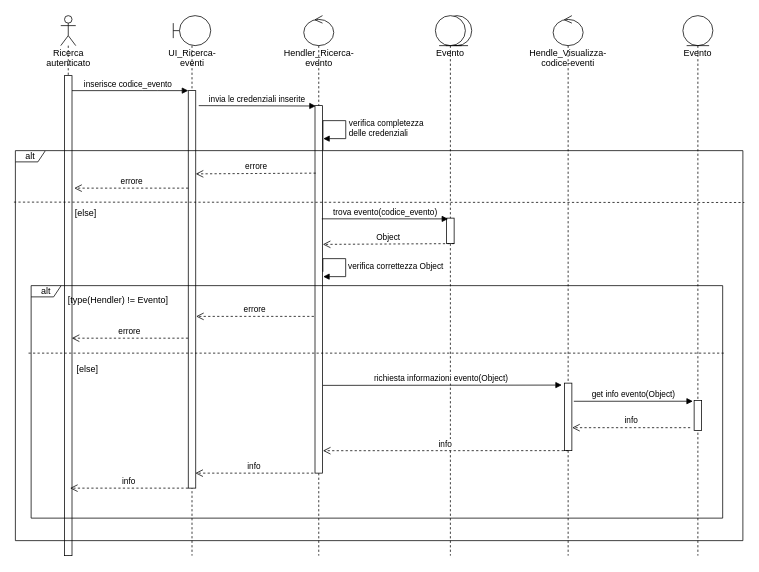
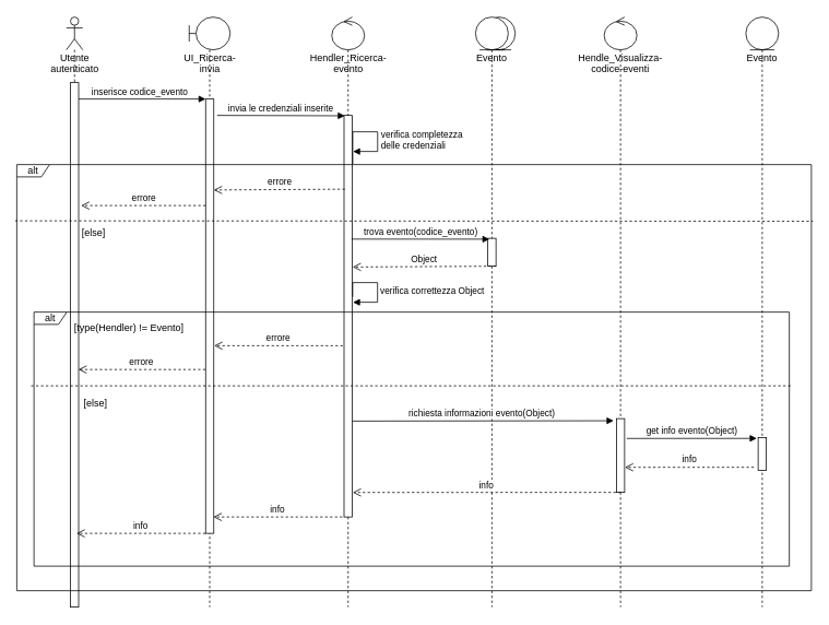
  <mxCell id="0" />
  <mxCell id="1" parent="0" />
  <mxCell id="2" value="inserisce codice_evento" style="html=1;verticalAlign=bottom;endArrow=block;" edge="1" parent="1" target="5"><mxGeometry width="80" relative="1" as="geometry"><mxPoint x="90" y="120" as="sourcePoint" /><mxPoint x="230.5" y="100" as="targetPoint" /><Array as="points"><mxPoint x="200" y="120" /></Array></mxGeometry></mxCell>
  <mxCell id="3" value="" style="ellipse;shape=umlEntity;whiteSpace=wrap;html=1;" vertex="1" parent="1"><mxGeometry x="589" y="20" width="39.5" height="40" as="geometry" /></mxCell>
- <mxCell id="4" value="UI_Ricerca-eventi" style="shape=umlLifeline;participant=umlBoundary;perimeter=lifelinePerimeter;whiteSpace=wrap;html=1;container=1;collapsible=0;recursiveResize=0;verticalAlign=top;spacingTop=36;outlineConnect=0;" vertex="1" parent="1"><mxGeometry x="230.5" y="20" width="50" height="720" as="geometry" /></mxCell>
+ <mxCell id="4" value="UI_Ricerca-invia" style="shape=umlLifeline;participant=umlBoundary;perimeter=lifelinePerimeter;whiteSpace=wrap;html=1;container=1;collapsible=0;recursiveResize=0;verticalAlign=top;spacingTop=36;outlineConnect=0;" vertex="1" parent="1"><mxGeometry x="230.5" y="20" width="50" height="720" as="geometry" /></mxCell>
  <mxCell id="5" value="" style="html=1;points=[];perimeter=orthogonalPerimeter;" vertex="1" parent="4"><mxGeometry x="20" y="100" width="10" height="530" as="geometry" /></mxCell>
  <mxCell id="6" value="Evento" style="shape=umlLifeline;participant=umlEntity;perimeter=lifelinePerimeter;whiteSpace=wrap;html=1;container=1;collapsible=0;recursiveResize=0;verticalAlign=top;spacingTop=36;outlineConnect=0;" vertex="1" parent="1"><mxGeometry x="580" y="20" width="40" height="720" as="geometry" /></mxCell>
  <mxCell id="7" value="" style="html=1;points=[];perimeter=orthogonalPerimeter;" vertex="1" parent="6"><mxGeometry x="15" y="270" width="10" height="34" as="geometry" /></mxCell>
  <mxCell id="8" value="Hendler_Ricerca-evento" style="shape=umlLifeline;participant=umlControl;perimeter=lifelinePerimeter;whiteSpace=wrap;html=1;container=1;collapsible=0;recursiveResize=0;verticalAlign=top;spacingTop=36;outlineConnect=0;" vertex="1" parent="1"><mxGeometry x="404.5" y="20" width="40" height="720" as="geometry" /></mxCell>
  <mxCell id="9" value="" style="html=1;points=[];perimeter=orthogonalPerimeter;" vertex="1" parent="8"><mxGeometry x="15" y="120" width="10" height="490" as="geometry" /></mxCell>
  <mxCell id="10" value="verifica completezza&lt;br&gt;delle credenziali" style="html=1;align=left;spacingLeft=2;endArrow=block;rounded=0;edgeStyle=orthogonalEdgeStyle;exitX=1.06;exitY=0.121;exitDx=0;exitDy=0;exitPerimeter=0;" edge="1" parent="8" source="9"><mxGeometry x="0.288" relative="1" as="geometry"><mxPoint x="46" y="140" as="sourcePoint" /><Array as="points"><mxPoint x="26" y="140" /><mxPoint x="56" y="140" /><mxPoint x="56" y="164" /></Array><mxPoint x="26" y="164" as="targetPoint" /><mxPoint as="offset" /></mxGeometry></mxCell>
- <mxCell id="11" value="Ricerca autenticato" style="shape=umlLifeline;participant=umlActor;perimeter=lifelinePerimeter;whiteSpace=wrap;html=1;container=1;collapsible=0;recursiveResize=0;verticalAlign=top;spacingTop=36;outlineConnect=0;" vertex="1" parent="1"><mxGeometry x="80.5" y="20" width="20" height="720" as="geometry" /></mxCell>
+ <mxCell id="11" value="Utente autenticato" style="shape=umlLifeline;participant=umlActor;perimeter=lifelinePerimeter;whiteSpace=wrap;html=1;container=1;collapsible=0;recursiveResize=0;verticalAlign=top;spacingTop=36;outlineConnect=0;" vertex="1" parent="1"><mxGeometry x="80.5" y="20" width="20" height="720" as="geometry" /></mxCell>
  <mxCell id="12" value="" style="html=1;points=[];perimeter=orthogonalPerimeter;" vertex="1" parent="11"><mxGeometry x="5" y="80" width="10" height="640" as="geometry" /></mxCell>
  <mxCell id="13" value="invia le credenziali inserite" style="html=1;verticalAlign=bottom;endArrow=block;entryX=0.1;entryY=0.001;entryDx=0;entryDy=0;entryPerimeter=0;" edge="1" parent="1" target="9"><mxGeometry width="80" relative="1" as="geometry"><mxPoint x="264.5" y="140" as="sourcePoint" /><mxPoint x="415.3" y="120.08" as="targetPoint" /></mxGeometry></mxCell>
  <mxCell id="14" value="Hendle_Visualizza-codice-eventi" style="shape=umlLifeline;participant=umlControl;perimeter=lifelinePerimeter;whiteSpace=wrap;html=1;container=1;collapsible=0;recursiveResize=0;verticalAlign=top;spacingTop=36;outlineConnect=0;" vertex="1" parent="1"><mxGeometry x="737" y="20" width="40" height="720" as="geometry" /></mxCell>
  <mxCell id="15" value="" style="html=1;points=[];perimeter=orthogonalPerimeter;" vertex="1" parent="14"><mxGeometry x="15" y="490" width="10" height="90" as="geometry" /></mxCell>
  <mxCell id="16" value="Evento" style="shape=umlLifeline;participant=umlEntity;perimeter=lifelinePerimeter;whiteSpace=wrap;html=1;container=1;collapsible=0;recursiveResize=0;verticalAlign=top;spacingTop=36;outlineConnect=0;" vertex="1" parent="1"><mxGeometry x="910" y="20" width="40" height="720" as="geometry" /></mxCell>
  <mxCell id="17" value="" style="html=1;points=[];perimeter=orthogonalPerimeter;" vertex="1" parent="16"><mxGeometry x="15" y="513" width="10" height="40" as="geometry" /></mxCell>
  <mxCell id="18" value="" style="endArrow=none;dashed=1;endFill=0;endSize=12;html=1;entryX=1.002;entryY=0.133;entryDx=0;entryDy=0;entryPerimeter=0;exitX=-0.002;exitY=0.132;exitDx=0;exitDy=0;exitPerimeter=0;" edge="1" parent="1" source="19" target="19"><mxGeometry x="131" y="220" width="160" as="geometry"><mxPoint x="39.515" y="264.499" as="sourcePoint" /><mxPoint x="438.515" y="264.499" as="targetPoint" /></mxGeometry></mxCell>
  <mxCell id="19" value="alt" style="shape=umlFrame;whiteSpace=wrap;html=1;width=40;height=15;" vertex="1" parent="1"><mxGeometry x="20" y="200" width="970" height="520" as="geometry" /></mxCell>
  <mxCell id="20" value="" style="group" vertex="1" connectable="0" parent="1"><mxGeometry x="41" y="380" width="929" height="310" as="geometry" /></mxCell>
  <mxCell id="21" value="alt" style="shape=umlFrame;whiteSpace=wrap;html=1;width=40;height=15;" vertex="1" parent="20"><mxGeometry width="922.084" height="310" as="geometry" /></mxCell>
  <mxCell id="22" value="" style="endArrow=none;dashed=1;endFill=0;endSize=12;html=1;" edge="1" parent="20"><mxGeometry width="160" relative="1" as="geometry"><mxPoint x="-3.458" y="89.996" as="sourcePoint" /><mxPoint x="925.542" y="89.996" as="targetPoint" /></mxGeometry></mxCell>
  <mxCell id="23" value="[else]" style="text;align=center;fontStyle=0;verticalAlign=middle;spacingLeft=3;spacingRight=3;strokeColor=none;rotatable=0;points=[[0,0.5],[1,0.5]];portConstraint=eastwest;" vertex="1" parent="20"><mxGeometry x="-17.001" y="80" width="184.417" height="62" as="geometry" /></mxCell>
  <mxCell id="24" value="[type(Hendler) != Evento]" style="text;align=center;fontStyle=0;verticalAlign=middle;spacingLeft=3;spacingRight=3;strokeColor=none;rotatable=0;points=[[0,0.5],[1,0.5]];portConstraint=eastwest;" vertex="1" parent="20"><mxGeometry x="23.005" y="-10" width="186.266" height="57.571" as="geometry" /></mxCell>
  <mxCell id="25" value="info" style="html=1;verticalAlign=bottom;endArrow=open;dashed=1;endSize=8;entryX=0.422;entryY=0.71;entryDx=0;entryDy=0;entryPerimeter=0;exitX=0.953;exitY=0.611;exitDx=0;exitDy=0;exitPerimeter=0;" edge="1" parent="20" target="21"><mxGeometry relative="1" as="geometry"><mxPoint x="716.346" y="220.01" as="sourcePoint" /><mxPoint x="559.0" y="220.0" as="targetPoint" /></mxGeometry></mxCell>
  <mxCell id="26" value="info" style="html=1;verticalAlign=bottom;endArrow=open;dashed=1;endSize=8;entryX=1.04;entryY=0.66;entryDx=0;entryDy=0;entryPerimeter=0;exitX=0.953;exitY=0.611;exitDx=0;exitDy=0;exitPerimeter=0;" edge="1" parent="20"><mxGeometry relative="1" as="geometry"><mxPoint x="376.346" y="250.01" as="sourcePoint" /><mxPoint x="219.0" y="250.0" as="targetPoint" /></mxGeometry></mxCell>
  <mxCell id="27" value="info" style="html=1;verticalAlign=bottom;endArrow=open;dashed=1;endSize=8;entryX=1.04;entryY=0.66;entryDx=0;entryDy=0;entryPerimeter=0;exitX=0.953;exitY=0.611;exitDx=0;exitDy=0;exitPerimeter=0;" edge="1" parent="20"><mxGeometry relative="1" as="geometry"><mxPoint x="209.266" y="270.01" as="sourcePoint" /><mxPoint x="51.92" y="270" as="targetPoint" /></mxGeometry></mxCell>
  <mxCell id="28" value="errore" style="html=1;verticalAlign=bottom;endArrow=open;dashed=1;endSize=8;" edge="1" parent="1"><mxGeometry relative="1" as="geometry"><mxPoint x="420.5" y="230" as="sourcePoint" /><mxPoint x="260.5" y="231" as="targetPoint" /></mxGeometry></mxCell>
  <mxCell id="29" value="errore" style="html=1;verticalAlign=bottom;endArrow=open;dashed=1;endSize=8;" edge="1" parent="1"><mxGeometry relative="1" as="geometry"><mxPoint x="250.5" y="250" as="sourcePoint" /><mxPoint x="98.5" y="250" as="targetPoint" /></mxGeometry></mxCell>
  <mxCell id="30" value="trova evento(codice_evento)" style="html=1;verticalAlign=bottom;endArrow=block;exitX=1.01;exitY=0.474;exitDx=0;exitDy=0;exitPerimeter=0;" edge="1" parent="1"><mxGeometry width="80" relative="1" as="geometry"><mxPoint x="428.6" y="290.94" as="sourcePoint" /><mxPoint x="597" y="291" as="targetPoint" /></mxGeometry></mxCell>
  <mxCell id="31" value="Object" style="html=1;verticalAlign=bottom;endArrow=open;dashed=1;endSize=8;" edge="1" parent="1"><mxGeometry relative="1" as="geometry"><mxPoint x="605" y="324" as="sourcePoint" /><mxPoint x="430" y="325" as="targetPoint" /></mxGeometry></mxCell>
  <mxCell id="32" value="[else]" style="text;align=center;fontStyle=0;verticalAlign=middle;spacingLeft=3;spacingRight=3;strokeColor=none;rotatable=0;points=[[0,0.5],[1,0.5]];portConstraint=eastwest;" vertex="1" parent="1"><mxGeometry x="74.292" y="270" width="79.206" height="26" as="geometry" /></mxCell>
  <mxCell id="33" value="verifica correttezza Object" style="html=1;align=left;spacingLeft=2;endArrow=block;rounded=0;edgeStyle=orthogonalEdgeStyle;exitX=1.06;exitY=0.121;exitDx=0;exitDy=0;exitPerimeter=0;" edge="1" parent="1"><mxGeometry x="0.137" relative="1" as="geometry"><mxPoint x="430" y="361.51" as="sourcePoint" /><Array as="points"><mxPoint x="430.4" y="344" /><mxPoint x="460.4" y="344" /><mxPoint x="460.4" y="368" /></Array><mxPoint x="430.4" y="368" as="targetPoint" /><mxPoint as="offset" /></mxGeometry></mxCell>
  <mxCell id="34" value="errore" style="html=1;verticalAlign=bottom;endArrow=open;dashed=1;endSize=8;exitX=0.227;exitY=0.226;exitDx=0;exitDy=0;exitPerimeter=0;entryX=0.97;entryY=0.547;entryDx=0;entryDy=0;entryPerimeter=0;" edge="1" parent="1" source="21" target="12"><mxGeometry relative="1" as="geometry"><mxPoint x="294.364" y="440" as="sourcePoint" /><mxPoint x="110.767" y="440" as="targetPoint" /></mxGeometry></mxCell>
  <mxCell id="35" value="richiesta informazioni evento(Object)&amp;nbsp;" style="html=1;verticalAlign=bottom;endArrow=block;entryX=-0.34;entryY=0.015;entryDx=0;entryDy=0;entryPerimeter=0;" edge="1" parent="1"><mxGeometry width="80" relative="1" as="geometry"><mxPoint x="430" y="513" as="sourcePoint" /><mxPoint x="748.6" y="512.6" as="targetPoint" /></mxGeometry></mxCell>
  <mxCell id="36" value="get info evento(Object)" style="html=1;verticalAlign=bottom;endArrow=block;exitX=1.36;exitY=0.605;exitDx=0;exitDy=0;exitPerimeter=0;entryX=0.958;entryY=0.734;entryDx=0;entryDy=0;entryPerimeter=0;" edge="1" parent="1"><mxGeometry width="80" relative="1" as="geometry"><mxPoint x="764.6" y="534.2" as="sourcePoint" /><mxPoint x="923.357" y="534.14" as="targetPoint" /></mxGeometry></mxCell>
  <mxCell id="37" value="errore" style="html=1;verticalAlign=bottom;endArrow=open;dashed=1;endSize=8;" edge="1" parent="1"><mxGeometry relative="1" as="geometry"><mxPoint x="418" y="421" as="sourcePoint" /><mxPoint x="261" y="421" as="targetPoint" /></mxGeometry></mxCell>
  <mxCell id="38" value="info" style="html=1;verticalAlign=bottom;endArrow=open;dashed=1;endSize=8;entryX=1.04;entryY=0.66;entryDx=0;entryDy=0;entryPerimeter=0;exitX=0.953;exitY=0.611;exitDx=0;exitDy=0;exitPerimeter=0;" edge="1" parent="1" source="21" target="15"><mxGeometry relative="1" as="geometry"><mxPoint x="927" y="660.476" as="sourcePoint" /><mxPoint x="847" y="660.476" as="targetPoint" /></mxGeometry></mxCell>
